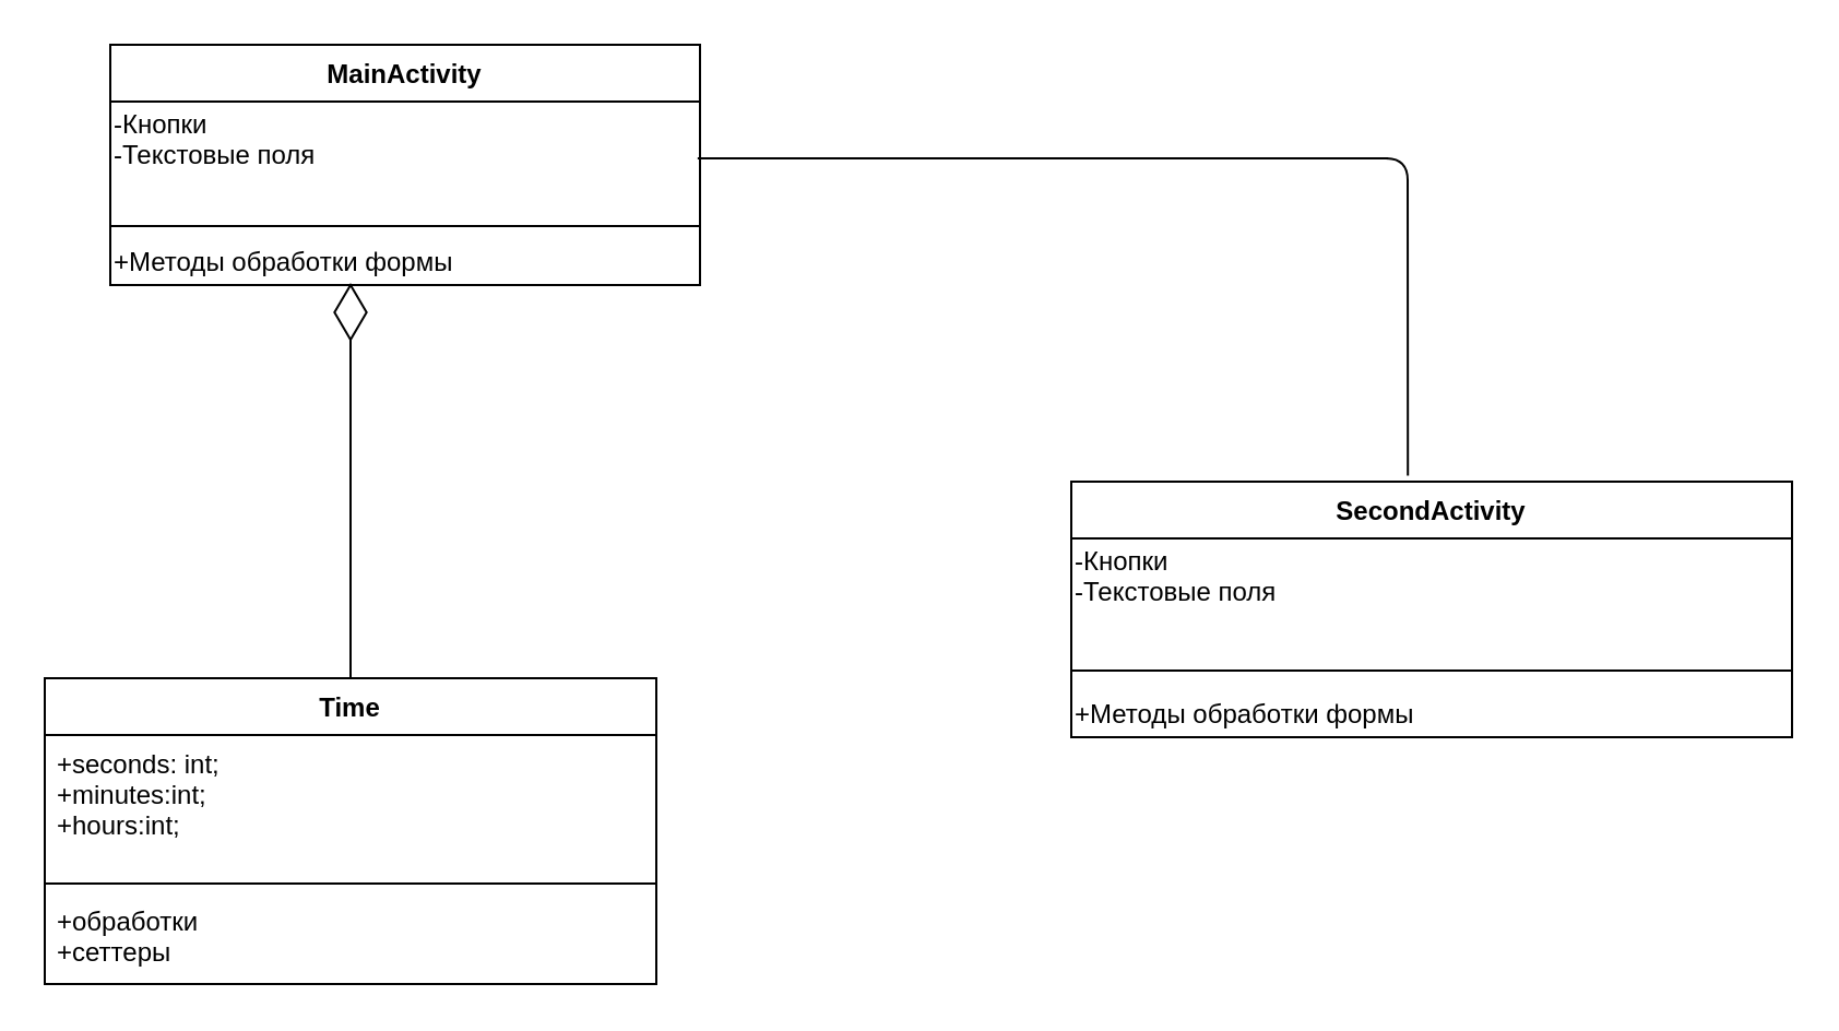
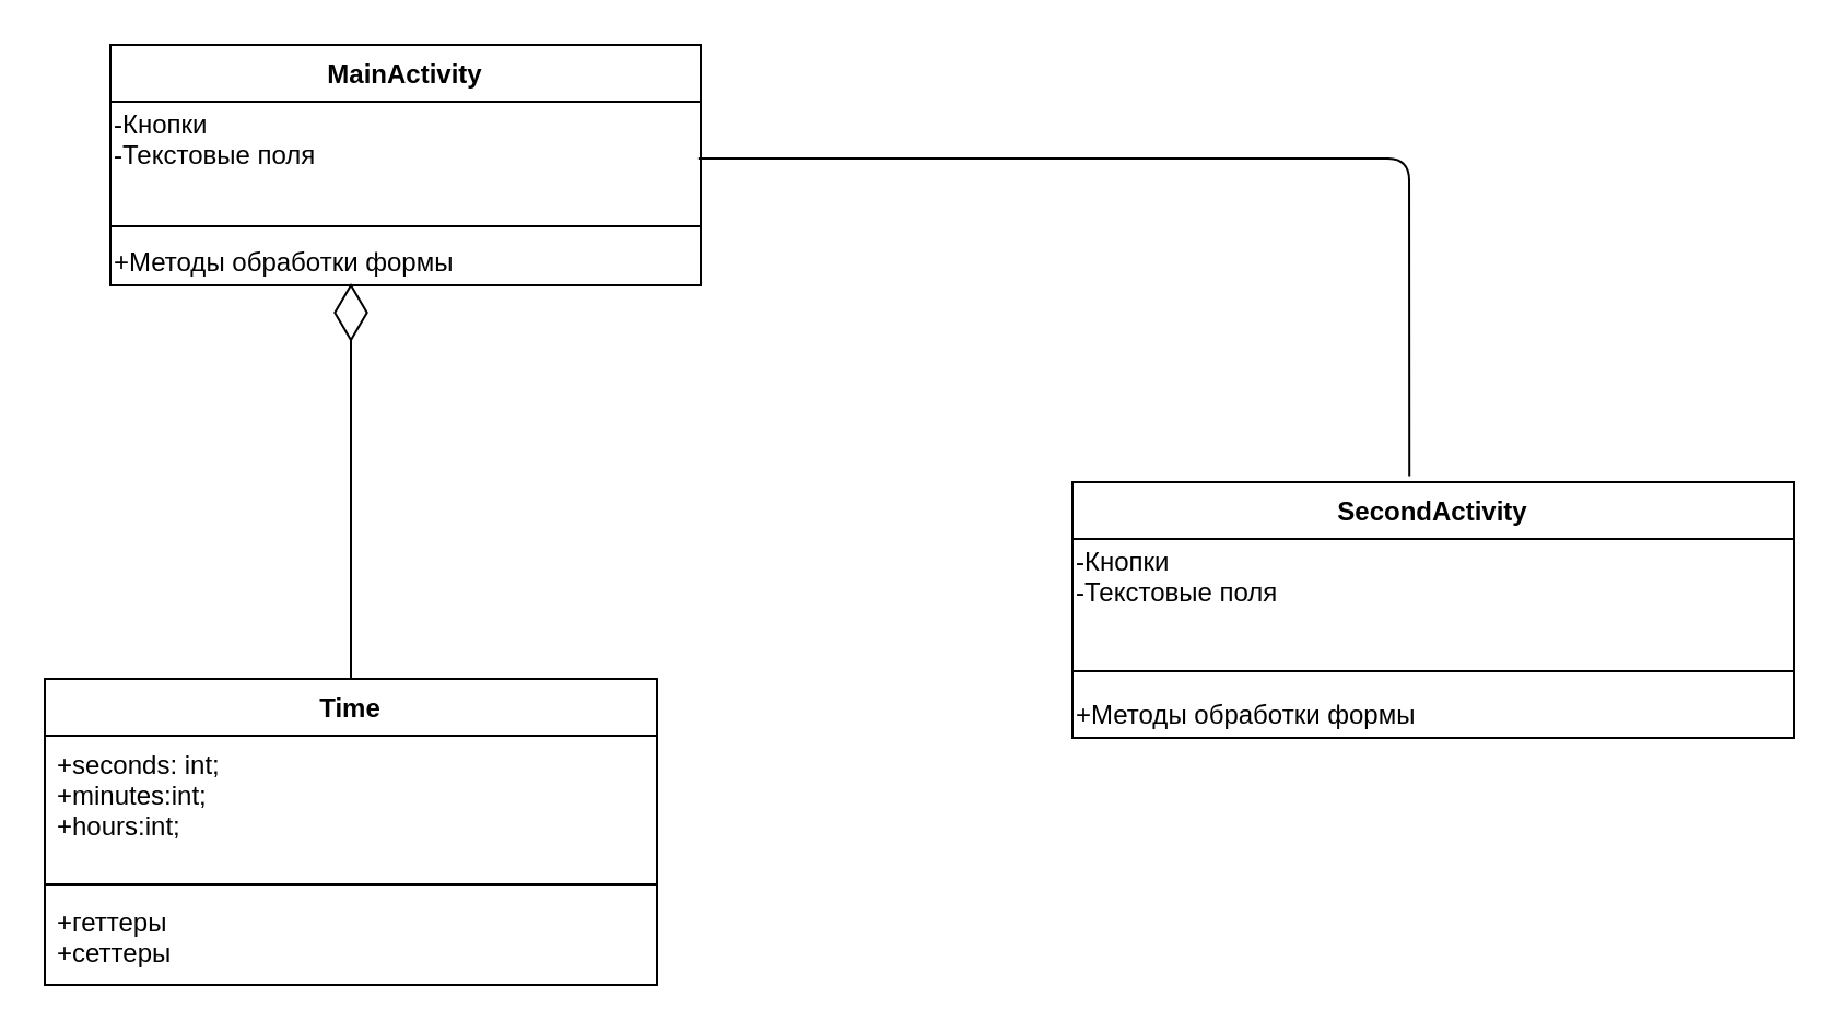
  <mxCell id="0" />
  <mxCell id="1" parent="0" />
  <mxCell id="2" value="MainActivity" style="swimlane;fontStyle=1;align=center;verticalAlign=top;childLayout=stackLayout;horizontal=1;startSize=26;horizontalStack=0;resizeParent=1;resizeParentMax=0;resizeLast=0;collapsible=1;marginBottom=0;" parent="1" vertex="1"><mxGeometry x="50" y="20" width="270" height="110" as="geometry" /></mxCell>
  <mxCell id="3" value="&lt;span&gt;-Кнопки&lt;/span&gt;&lt;br&gt;&lt;div&gt;-Текстовые поля&lt;/div&gt;&lt;div&gt;&lt;br&gt;&lt;/div&gt;" style="text;html=1;align=left;verticalAlign=middle;resizable=0;points=[];autosize=1;" vertex="1" parent="2"><mxGeometry y="26" width="270" height="50" as="geometry" /></mxCell>
  <mxCell id="4" value="" style="line;strokeWidth=1;fillColor=none;align=left;verticalAlign=middle;spacingTop=-1;spacingLeft=3;spacingRight=3;rotatable=0;labelPosition=right;points=[];portConstraint=eastwest;" parent="2" vertex="1"><mxGeometry y="76" width="270" height="14" as="geometry" /></mxCell>
  <mxCell id="5" value="&lt;span&gt;+Методы обработки формы&lt;/span&gt;" style="text;html=1;align=left;verticalAlign=middle;resizable=0;points=[];autosize=1;" vertex="1" parent="2"><mxGeometry y="90" width="270" height="20" as="geometry" /></mxCell>
  <mxCell id="6" value="SecondActivity" style="swimlane;fontStyle=1;align=center;verticalAlign=top;childLayout=stackLayout;horizontal=1;startSize=26;horizontalStack=0;resizeParent=1;resizeParentMax=0;resizeLast=0;collapsible=1;marginBottom=0;" parent="1" vertex="1"><mxGeometry x="490" y="220" width="330" height="117" as="geometry" /></mxCell>
  <mxCell id="7" value="-Кнопки&lt;br&gt;&lt;div&gt;-Текстовые поля&lt;/div&gt;&lt;div&gt;&lt;br&gt;&lt;/div&gt;" style="text;html=1;align=left;verticalAlign=middle;resizable=0;points=[];autosize=1;" parent="6" vertex="1"><mxGeometry y="26" width="330" height="50" as="geometry" /></mxCell>
  <mxCell id="8" value="" style="line;strokeWidth=1;fillColor=none;align=left;verticalAlign=middle;spacingTop=-1;spacingLeft=3;spacingRight=3;rotatable=0;labelPosition=right;points=[];portConstraint=eastwest;" parent="6" vertex="1"><mxGeometry y="76" width="330" height="21" as="geometry" /></mxCell>
  <mxCell id="9" value="&lt;div&gt;&lt;span&gt;+Методы обработки формы&lt;/span&gt;&lt;/div&gt;" style="text;html=1;align=left;verticalAlign=middle;resizable=0;points=[];autosize=1;" parent="6" vertex="1"><mxGeometry y="97" width="330" height="20" as="geometry" /></mxCell>
  <mxCell id="10" value="" style="endArrow=diamondThin;endFill=0;endSize=24;html=1;exitX=0.5;exitY=0;exitDx=0;exitDy=0;" parent="1" source="11" edge="1"><mxGeometry width="160" relative="1" as="geometry"><mxPoint x="160" y="490" as="sourcePoint" /><mxPoint x="160" y="129" as="targetPoint" /><Array as="points"><mxPoint x="160" y="300" /></Array></mxGeometry></mxCell>
  <mxCell id="11" value="Time" style="swimlane;fontStyle=1;align=center;verticalAlign=top;childLayout=stackLayout;horizontal=1;startSize=26;horizontalStack=0;resizeParent=1;resizeParentMax=0;resizeLast=0;collapsible=1;marginBottom=0;" parent="1" vertex="1"><mxGeometry x="20" y="310" width="280" height="140" as="geometry" /></mxCell>
  <mxCell id="12" value="+seconds: int;&#10;+minutes:int;&#10;+hours:int;" style="text;strokeColor=none;fillColor=none;align=left;verticalAlign=top;spacingLeft=4;spacingRight=4;overflow=hidden;rotatable=0;points=[[0,0.5],[1,0.5]];portConstraint=eastwest;" parent="11" vertex="1"><mxGeometry y="26" width="280" height="64" as="geometry" /></mxCell>
  <mxCell id="13" value="" style="line;strokeWidth=1;fillColor=none;align=left;verticalAlign=middle;spacingTop=-1;spacingLeft=3;spacingRight=3;rotatable=0;labelPosition=right;points=[];portConstraint=eastwest;" parent="11" vertex="1"><mxGeometry y="90" width="280" height="8" as="geometry" /></mxCell>
- <mxCell id="14" value="+обработки&#10;+сеттеры" style="text;strokeColor=none;fillColor=none;align=left;verticalAlign=top;spacingLeft=4;spacingRight=4;overflow=hidden;rotatable=0;points=[[0,0.5],[1,0.5]];portConstraint=eastwest;" parent="11" vertex="1"><mxGeometry y="98" width="280" height="42" as="geometry" /></mxCell>
+ <mxCell id="14" value="+геттеры&#10;+сеттеры" style="text;strokeColor=none;fillColor=none;align=left;verticalAlign=top;spacingLeft=4;spacingRight=4;overflow=hidden;rotatable=0;points=[[0,0.5],[1,0.5]];portConstraint=eastwest;" parent="11" vertex="1"><mxGeometry y="98" width="280" height="42" as="geometry" /></mxCell>
  <mxCell id="15" value="" style="endArrow=none;html=1;exitX=0.467;exitY=-0.024;exitDx=0;exitDy=0;exitPerimeter=0;entryX=0.996;entryY=0.52;entryDx=0;entryDy=0;entryPerimeter=0;" edge="1" parent="1" source="6" target="3"><mxGeometry width="50" height="50" relative="1" as="geometry"><mxPoint x="620" y="160" as="sourcePoint" /><mxPoint x="644" y="10" as="targetPoint" /><Array as="points"><mxPoint x="644" y="72" /></Array></mxGeometry></mxCell>
